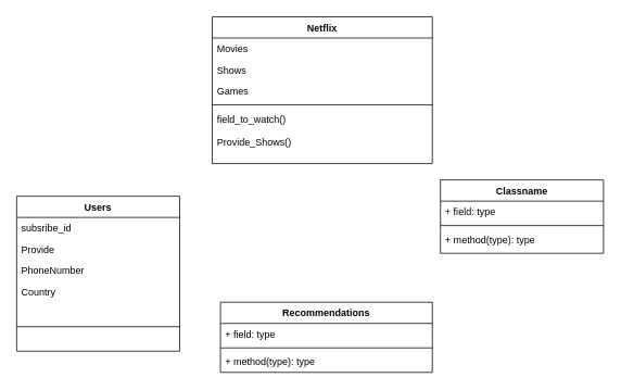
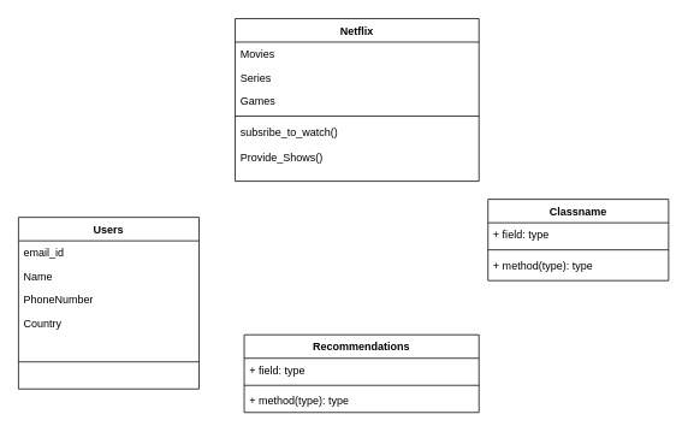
  <mxCell id="0" />
  <mxCell id="1" parent="0" />
  <mxCell id="2" value="Classname" style="swimlane;fontStyle=1;align=center;verticalAlign=top;childLayout=stackLayout;horizontal=1;startSize=26;horizontalStack=0;resizeParent=1;resizeParentMax=0;resizeLast=0;collapsible=1;marginBottom=0;whiteSpace=wrap;html=1;" vertex="1" parent="1"><mxGeometry x="540" y="220" width="200" height="90" as="geometry" /></mxCell>
  <mxCell id="3" value="+ field: type" style="text;strokeColor=none;fillColor=none;align=left;verticalAlign=top;spacingLeft=4;spacingRight=4;overflow=hidden;rotatable=0;points=[[0,0.5],[1,0.5]];portConstraint=eastwest;whiteSpace=wrap;html=1;" vertex="1" parent="2"><mxGeometry y="26" width="200" height="26" as="geometry" /></mxCell>
  <mxCell id="4" value="" style="line;strokeWidth=1;fillColor=none;align=left;verticalAlign=middle;spacingTop=-1;spacingLeft=3;spacingRight=3;rotatable=0;labelPosition=right;points=[];portConstraint=eastwest;strokeColor=inherit;" vertex="1" parent="2"><mxGeometry y="52" width="200" height="8" as="geometry" /></mxCell>
  <mxCell id="5" value="+ method(type): type" style="text;strokeColor=none;fillColor=none;align=left;verticalAlign=top;spacingLeft=4;spacingRight=4;overflow=hidden;rotatable=0;points=[[0,0.5],[1,0.5]];portConstraint=eastwest;whiteSpace=wrap;html=1;" vertex="1" parent="2"><mxGeometry y="60" width="200" height="30" as="geometry" /></mxCell>
  <mxCell id="6" value="Users" style="swimlane;fontStyle=1;align=center;verticalAlign=top;childLayout=stackLayout;horizontal=1;startSize=26;horizontalStack=0;resizeParent=1;resizeParentMax=0;resizeLast=0;collapsible=1;marginBottom=0;whiteSpace=wrap;html=1;" vertex="1" parent="1"><mxGeometry x="20" y="240" width="200" height="190" as="geometry" /></mxCell>
- <mxCell id="7" value="subsribe_id" style="text;strokeColor=none;fillColor=none;align=left;verticalAlign=top;spacingLeft=4;spacingRight=4;overflow=hidden;rotatable=0;points=[[0,0.5],[1,0.5]];portConstraint=eastwest;whiteSpace=wrap;html=1;" vertex="1" parent="6"><mxGeometry y="26" width="200" height="26" as="geometry" /></mxCell>
- <mxCell id="8" value="Provide" style="text;strokeColor=none;fillColor=none;align=left;verticalAlign=top;spacingLeft=4;spacingRight=4;overflow=hidden;rotatable=0;points=[[0,0.5],[1,0.5]];portConstraint=eastwest;whiteSpace=wrap;html=1;" vertex="1" parent="6"><mxGeometry y="52" width="200" height="26" as="geometry" /></mxCell>
+ <mxCell id="7" value="email_id" style="text;strokeColor=none;fillColor=none;align=left;verticalAlign=top;spacingLeft=4;spacingRight=4;overflow=hidden;rotatable=0;points=[[0,0.5],[1,0.5]];portConstraint=eastwest;whiteSpace=wrap;html=1;" vertex="1" parent="6"><mxGeometry y="26" width="200" height="26" as="geometry" /></mxCell>
+ <mxCell id="8" value="Name" style="text;strokeColor=none;fillColor=none;align=left;verticalAlign=top;spacingLeft=4;spacingRight=4;overflow=hidden;rotatable=0;points=[[0,0.5],[1,0.5]];portConstraint=eastwest;whiteSpace=wrap;html=1;" vertex="1" parent="6"><mxGeometry y="52" width="200" height="26" as="geometry" /></mxCell>
  <mxCell id="9" value="PhoneNumber&lt;div&gt;&lt;br&gt;&lt;/div&gt;" style="text;strokeColor=none;fillColor=none;align=left;verticalAlign=top;spacingLeft=4;spacingRight=4;overflow=hidden;rotatable=0;points=[[0,0.5],[1,0.5]];portConstraint=eastwest;whiteSpace=wrap;html=1;" vertex="1" parent="6"><mxGeometry y="78" width="200" height="26" as="geometry" /></mxCell>
  <mxCell id="10" value="&lt;div&gt;Country&lt;/div&gt;" style="text;strokeColor=none;fillColor=none;align=left;verticalAlign=top;spacingLeft=4;spacingRight=4;overflow=hidden;rotatable=0;points=[[0,0.5],[1,0.5]];portConstraint=eastwest;whiteSpace=wrap;html=1;" vertex="1" parent="6"><mxGeometry y="104" width="200" height="26" as="geometry" /></mxCell>
  <mxCell id="11" value="" style="line;strokeWidth=1;fillColor=none;align=left;verticalAlign=middle;spacingTop=-1;spacingLeft=3;spacingRight=3;rotatable=0;labelPosition=right;points=[];portConstraint=eastwest;strokeColor=inherit;" vertex="1" parent="6"><mxGeometry y="130" width="200" height="60" as="geometry" /></mxCell>
  <mxCell id="12" value="Recommendations" style="swimlane;fontStyle=1;align=center;verticalAlign=top;childLayout=stackLayout;horizontal=1;startSize=26;horizontalStack=0;resizeParent=1;resizeParentMax=0;resizeLast=0;collapsible=1;marginBottom=0;whiteSpace=wrap;html=1;" vertex="1" parent="1"><mxGeometry x="270" y="370" width="260" height="86" as="geometry" /></mxCell>
  <mxCell id="13" value="+ field: type" style="text;strokeColor=none;fillColor=none;align=left;verticalAlign=top;spacingLeft=4;spacingRight=4;overflow=hidden;rotatable=0;points=[[0,0.5],[1,0.5]];portConstraint=eastwest;whiteSpace=wrap;html=1;" vertex="1" parent="12"><mxGeometry y="26" width="260" height="26" as="geometry" /></mxCell>
  <mxCell id="14" value="" style="line;strokeWidth=1;fillColor=none;align=left;verticalAlign=middle;spacingTop=-1;spacingLeft=3;spacingRight=3;rotatable=0;labelPosition=right;points=[];portConstraint=eastwest;strokeColor=inherit;" vertex="1" parent="12"><mxGeometry y="52" width="260" height="8" as="geometry" /></mxCell>
  <mxCell id="15" value="+ method(type): type" style="text;strokeColor=none;fillColor=none;align=left;verticalAlign=top;spacingLeft=4;spacingRight=4;overflow=hidden;rotatable=0;points=[[0,0.5],[1,0.5]];portConstraint=eastwest;whiteSpace=wrap;html=1;" vertex="1" parent="12"><mxGeometry y="60" width="260" height="26" as="geometry" /></mxCell>
  <mxCell id="16" value="Netflix" style="swimlane;fontStyle=1;align=center;verticalAlign=top;childLayout=stackLayout;horizontal=1;startSize=26;horizontalStack=0;resizeParent=1;resizeParentMax=0;resizeLast=0;collapsible=1;marginBottom=0;whiteSpace=wrap;html=1;" vertex="1" parent="1"><mxGeometry x="260" y="20" width="270" height="180" as="geometry" /></mxCell>
  <mxCell id="17" value="Movies" style="text;strokeColor=none;fillColor=none;align=left;verticalAlign=top;spacingLeft=4;spacingRight=4;overflow=hidden;rotatable=0;points=[[0,0.5],[1,0.5]];portConstraint=eastwest;whiteSpace=wrap;html=1;" vertex="1" parent="16"><mxGeometry y="26" width="270" height="26" as="geometry" /></mxCell>
- <mxCell id="18" value="Shows" style="text;strokeColor=none;fillColor=none;align=left;verticalAlign=top;spacingLeft=4;spacingRight=4;overflow=hidden;rotatable=0;points=[[0,0.5],[1,0.5]];portConstraint=eastwest;whiteSpace=wrap;html=1;" vertex="1" parent="16"><mxGeometry y="52" width="270" height="26" as="geometry" /></mxCell>
+ <mxCell id="18" value="Series" style="text;strokeColor=none;fillColor=none;align=left;verticalAlign=top;spacingLeft=4;spacingRight=4;overflow=hidden;rotatable=0;points=[[0,0.5],[1,0.5]];portConstraint=eastwest;whiteSpace=wrap;html=1;" vertex="1" parent="16"><mxGeometry y="52" width="270" height="26" as="geometry" /></mxCell>
  <mxCell id="19" value="Games" style="text;strokeColor=none;fillColor=none;align=left;verticalAlign=top;spacingLeft=4;spacingRight=4;overflow=hidden;rotatable=0;points=[[0,0.5],[1,0.5]];portConstraint=eastwest;whiteSpace=wrap;html=1;" vertex="1" parent="16"><mxGeometry y="78" width="270" height="26" as="geometry" /></mxCell>
  <mxCell id="20" value="" style="line;strokeWidth=1;fillColor=none;align=left;verticalAlign=middle;spacingTop=-1;spacingLeft=3;spacingRight=3;rotatable=0;labelPosition=right;points=[];portConstraint=eastwest;strokeColor=inherit;" vertex="1" parent="16"><mxGeometry y="104" width="270" height="8" as="geometry" /></mxCell>
- <mxCell id="21" value="field_to_watch()&lt;div&gt;&lt;br&gt;&lt;div&gt;Provide_Shows()&lt;/div&gt;&lt;/div&gt;" style="text;strokeColor=none;fillColor=none;align=left;verticalAlign=top;spacingLeft=4;spacingRight=4;overflow=hidden;rotatable=0;points=[[0,0.5],[1,0.5]];portConstraint=eastwest;whiteSpace=wrap;html=1;" vertex="1" parent="16"><mxGeometry y="112" width="270" height="68" as="geometry" /></mxCell>
+ <mxCell id="21" value="subsribe_to_watch()&lt;div&gt;&lt;br&gt;&lt;div&gt;Provide_Shows()&lt;/div&gt;&lt;/div&gt;" style="text;strokeColor=none;fillColor=none;align=left;verticalAlign=top;spacingLeft=4;spacingRight=4;overflow=hidden;rotatable=0;points=[[0,0.5],[1,0.5]];portConstraint=eastwest;whiteSpace=wrap;html=1;" vertex="1" parent="16"><mxGeometry y="112" width="270" height="68" as="geometry" /></mxCell>
